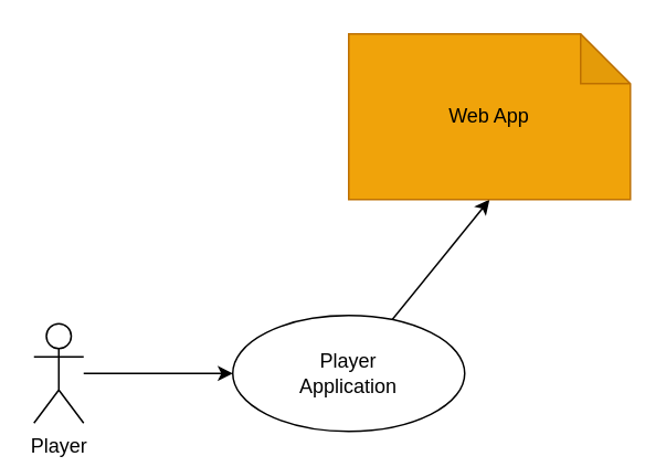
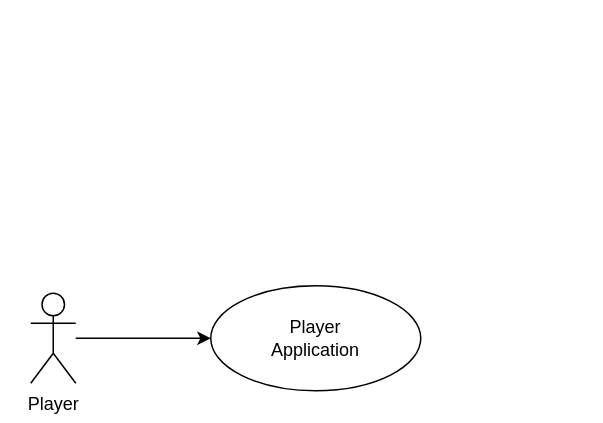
  <mxCell id="0" />
  <mxCell id="1" parent="0" />
- <mxCell id="2" style="edgeStyle=none;html=1;entryX=0.5;entryY=1;entryDx=0;entryDy=0;entryPerimeter=0;" edge="1" parent="1" source="3" target="6"><mxGeometry relative="1" as="geometry" /></mxCell>
  <mxCell id="3" value="Player&lt;br&gt;Application" style="ellipse;whiteSpace=wrap;html=1;" vertex="1" parent="1"><mxGeometry x="140" y="190" width="140" height="70" as="geometry" /></mxCell>
  <mxCell id="4" value="Player" style="shape=umlActor;verticalLabelPosition=bottom;verticalAlign=top;html=1;" vertex="1" parent="1"><mxGeometry x="20" y="195" width="30" height="60" as="geometry" /></mxCell>
  <mxCell id="5" value="" style="edgeStyle=none;orthogonalLoop=1;jettySize=auto;html=1;entryX=0;entryY=0.5;entryDx=0;entryDy=0;" edge="1" parent="1" source="4" target="3"><mxGeometry width="100" relative="1" as="geometry"><mxPoint x="70" y="220" as="sourcePoint" /><mxPoint x="90" y="220" as="targetPoint" /><Array as="points" /></mxGeometry></mxCell>
- <mxCell id="6" value="Web App" style="shape=note;whiteSpace=wrap;html=1;backgroundOutline=1;darkOpacity=0.05;fillColor=#f0a30a;fontColor=#000000;strokeColor=#BD7000;" vertex="1" parent="1"><mxGeometry x="210" y="20" width="170" height="100" as="geometry" /></mxCell>
